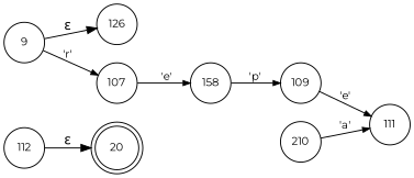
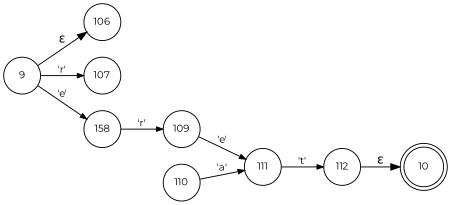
  digraph {
    fontname=Montserrat
    rankdir=LR
    node [fixedsize=true fontname=Montserrat fontsize=11 shape=circle peripheries=1]
    edge [fontname=Montserrat arrowhead=normal arrowsize=.7 fontsize=11]
-   n1 [label=20 shape=doublecircle width=.6 peripheries=""]
+   n1 [label=10 shape=doublecircle width=.6 peripheries=""]
    n2 [label=112 width=.55]
    n3 [label=9 width=.55]
-   n4 [label=126 width=.55]
+   n4 [label=106 width=.55]
    n5 [label=107 width=.55]
    n6 [label=158 width=.55]
    n7 [label=109 width=.55]
    n8 [label=111 width=.55]
-   n9 [label=210 width=.55]
+   n9 [label=110 width=.55]
    n2 -> n1 [label="&epsilon;" arrowhead="" arrowsize="" fontsize=""]
    n3 -> n4 [label="&epsilon;" arrowhead="" arrowsize="" fontsize=""]
    n3 -> n5 [label="'r'"]
-   n5 -> n6 [label="'e'"]
-   n6 -> n7 [label="'p'"]
+   n3 -> n6 [label="'e'"]
+   n6 -> n7 [label="'r'"]
    n7 -> n8 [label="'e'"]
+   n8 -> n2 [label="'t'"]
    n9 -> n8 [label="'a'"]
  }
